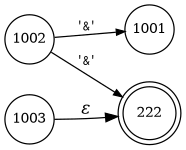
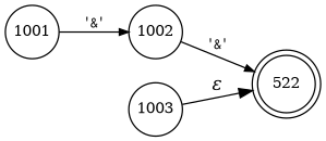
  digraph {
    rankdir=LR
    node [fixedsize=true fontsize=11 shape=circle peripheries=1]
    edge [arrowhead=normal arrowsize=.7 fontname=Courier fontsize=11]
-   n1 [label=222 shape=doublecircle width=.6 peripheries=""]
+   n1 [label=522 shape=doublecircle width=.6 peripheries=""]
    n2 [label=1001 width=.55]
    n3 [label=1002 width=.55]
    n4 [label=1003 width=.55]
-   n3 -> n2 [label="'&'"]
+   n2 -> n3 [label="'&'"]
    n3 -> n1 [label="'&'"]
    n4 -> n1 [fontname="Times-Italic" label="&epsilon;" arrowhead="" arrowsize="" fontsize=""]
  }
